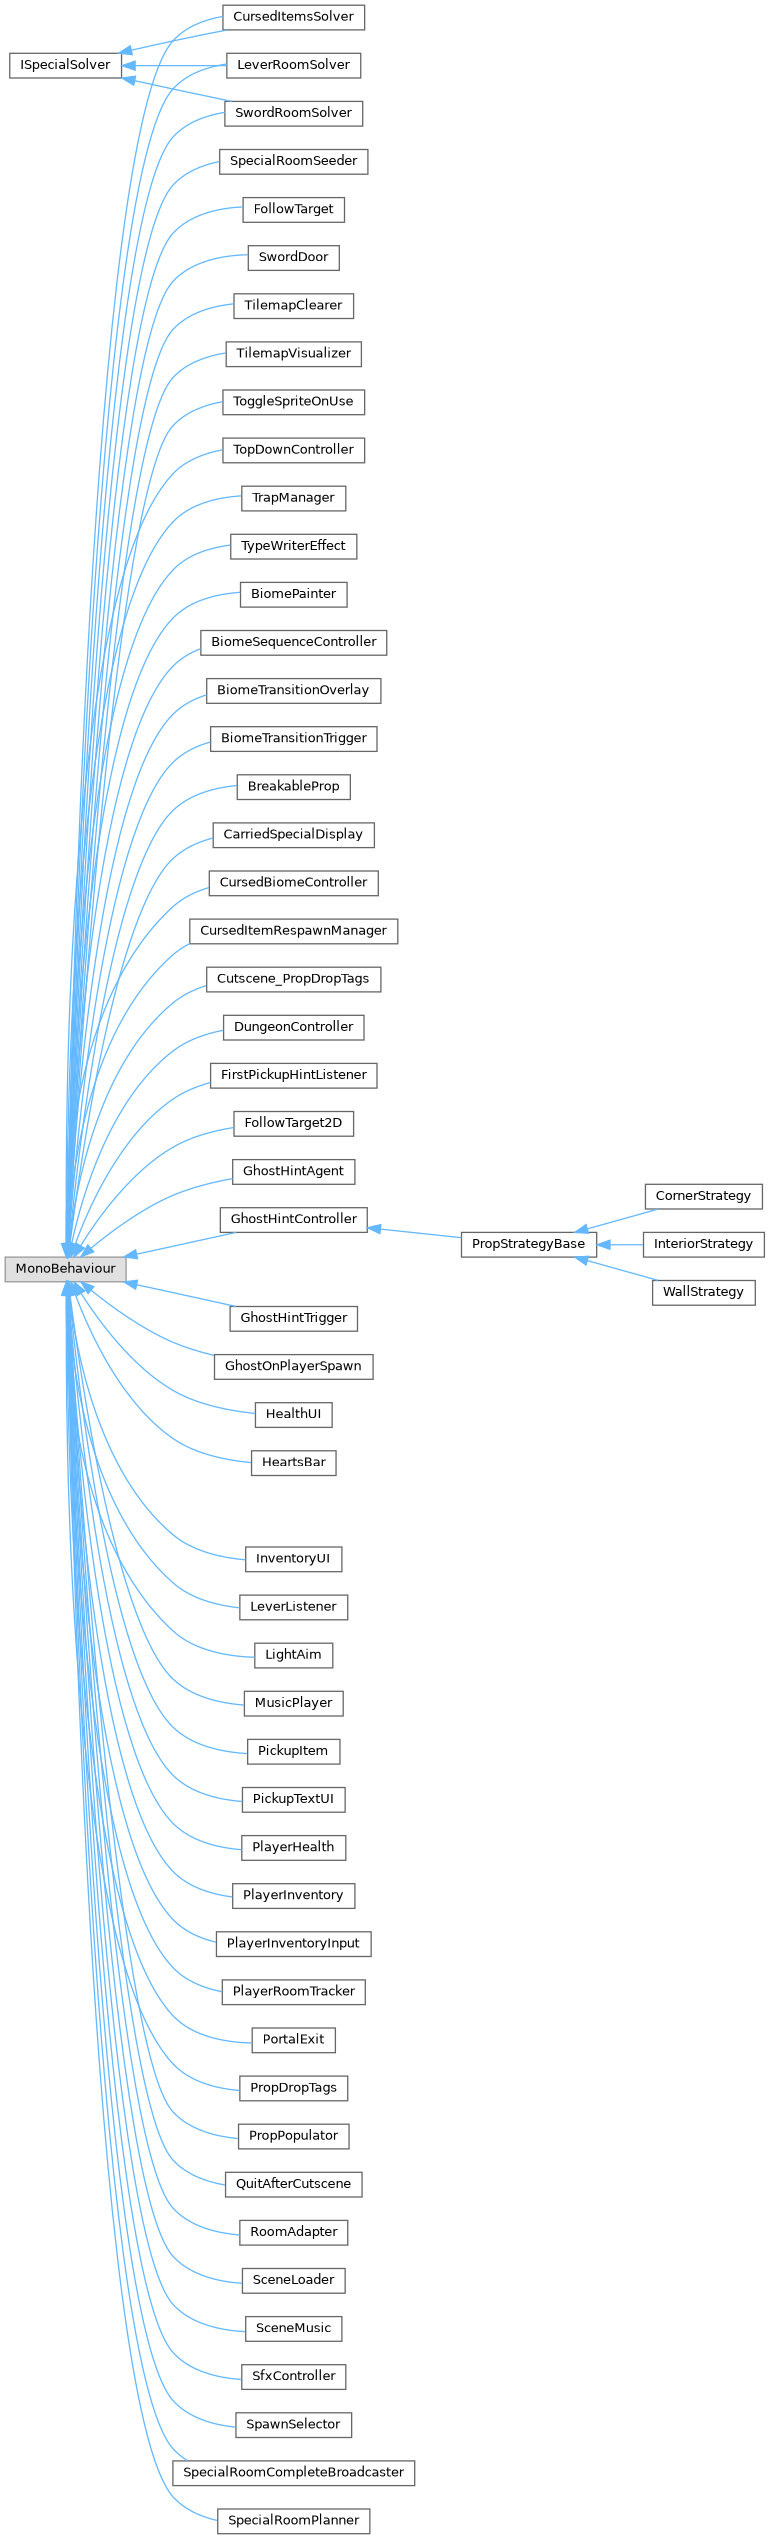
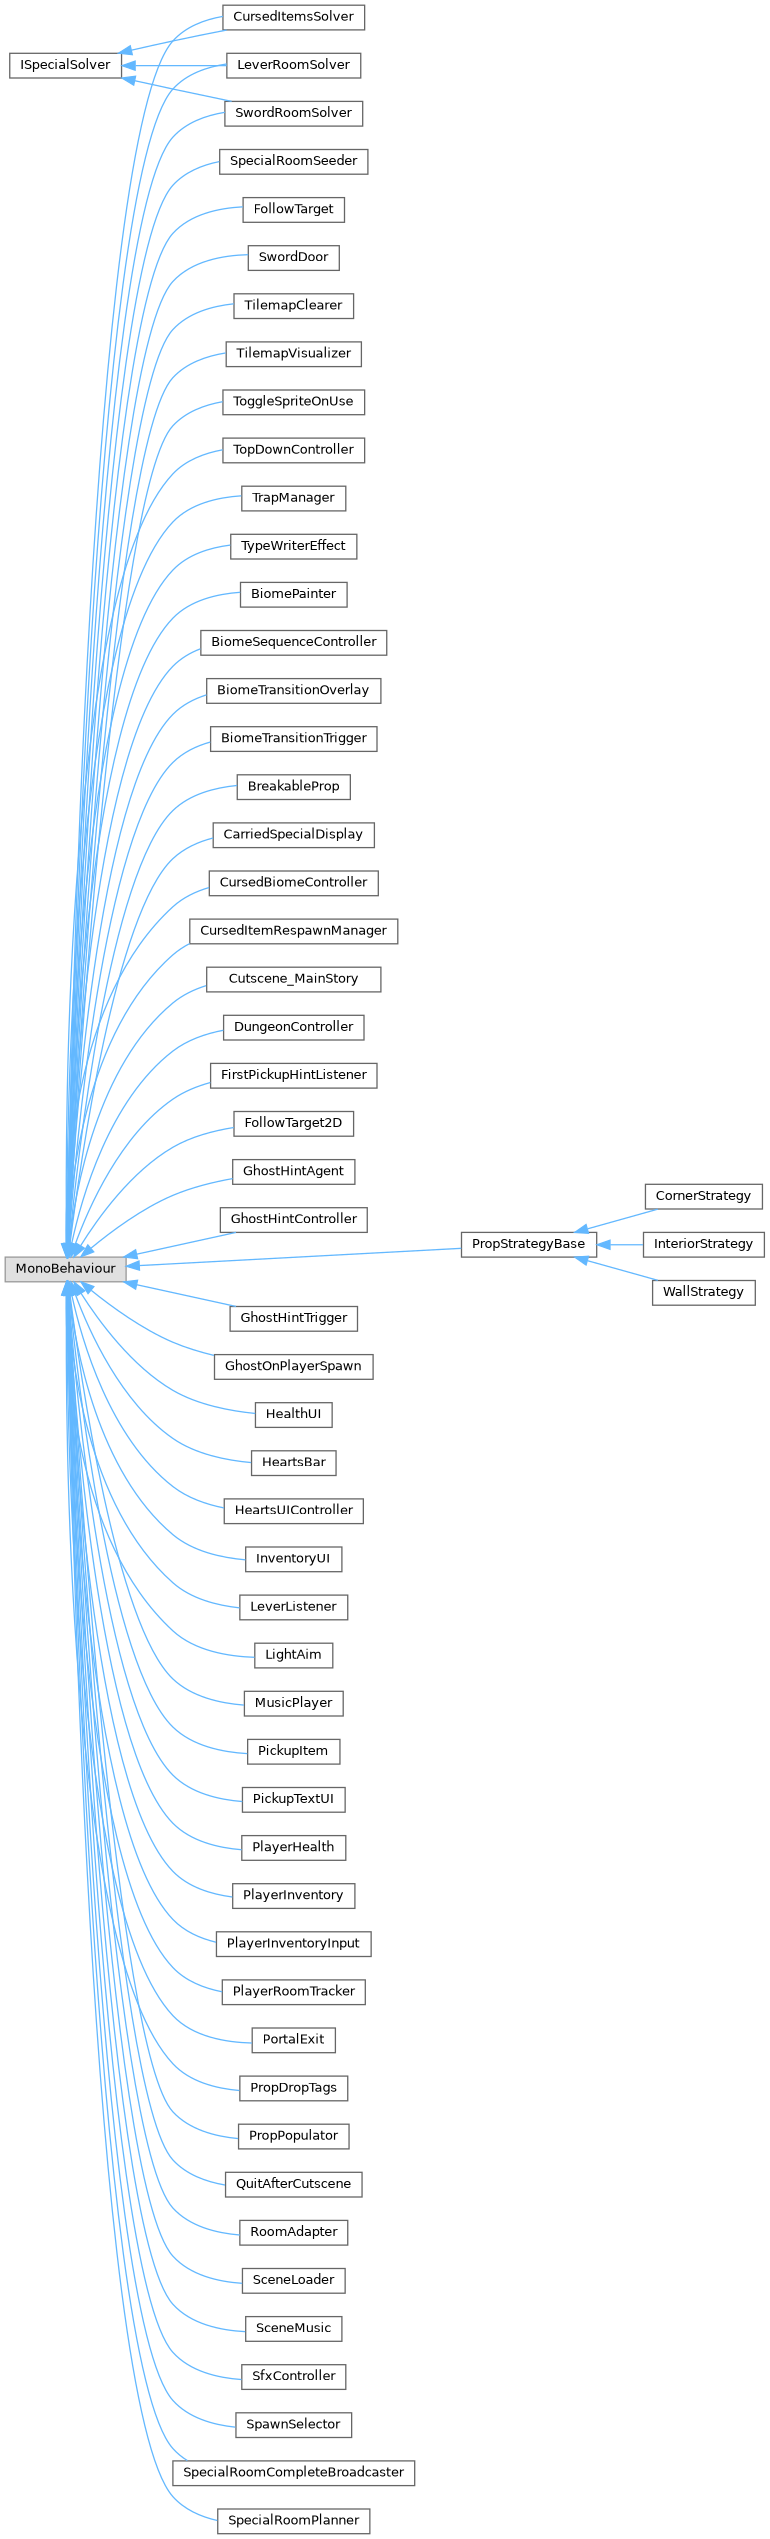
  digraph {
    rankdir=LR
    node [color=grey40 fillcolor=white fontname=Helvetica fontsize=10 shape=box style=filled]
    edge [color=steelblue1 dir=back fontname=Helvetica fontsize=10 labelfontname=Helvetica labelfontsize=10 style=solid]
    n1 [height=0.2 label=ISpecialSolver width=0.4]
    n2 [height=0.2 label=CursedItemsSolver width=0.4]
    n3 [height=0.2 label=LeverRoomSolver width=0.4]
    n4 [height=0.2 label=SwordRoomSolver width=0.4]
    n5 [color=grey60 fillcolor="#E0E0E0" height=0.2 label=MonoBehaviour width=0.4]
    n6 [height=0.2 label=BiomePainter width=0.4]
    n7 [height=0.2 label=BiomeSequenceController width=0.4]
    n8 [height=0.2 label=BiomeTransitionOverlay width=0.4]
    n9 [height=0.2 label=BiomeTransitionTrigger width=0.4]
    n10 [height=0.2 label=BreakableProp width=0.4]
    n11 [height=0.2 label=CarriedSpecialDisplay width=0.4]
    n12 [height=0.2 label=CursedBiomeController width=0.4]
    n13 [height=0.2 label=CursedItemRespawnManager width=0.4]
-   n14 [height=0.2 label=Cutscene_PropDropTags width=0.4]
+   n14 [height=0.2 label=Cutscene_MainStory width=0.4]
    n15 [height=0.2 label=DungeonController width=0.4]
    n16 [height=0.2 label=FirstPickupHintListener width=0.4]
    n17 [height=0.2 label=FollowTarget2D width=0.4]
    n18 [height=0.2 label=GhostHintAgent width=0.4]
    n19 [height=0.2 label=GhostHintController width=0.4]
    n20 [height=0.2 label=GhostHintTrigger width=0.4]
    n21 [height=0.2 label=GhostOnPlayerSpawn width=0.4]
    n22 [height=0.2 label=HealthUI width=0.4]
    n23 [height=0.2 label=HeartsBar width=0.4]
+   n24 [height=0.2 label=HeartsUIController width=0.4]
    n25 [height=0.2 label=InventoryUI width=0.4]
    n26 [height=0.2 label=LeverListener width=0.4]
    n27 [height=0.2 label=LightAim width=0.4]
    n28 [height=0.2 label=MusicPlayer width=0.4]
    n29 [height=0.2 label=PickupItem width=0.4]
    n30 [height=0.2 label=PickupTextUI width=0.4]
    n31 [height=0.2 label=PlayerHealth width=0.4]
    n32 [height=0.2 label=PlayerInventory width=0.4]
    n33 [height=0.2 label=PlayerInventoryInput width=0.4]
    n34 [height=0.2 label=PlayerRoomTracker width=0.4]
    n35 [height=0.2 label=PortalExit width=0.4]
    n36 [height=0.2 label=PropDropTags width=0.4]
    n37 [height=0.2 label=PropPopulator width=0.4]
    n38 [height=0.2 label=PropStrategyBase width=0.4]
    n39 [height=0.2 label=QuitAfterCutscene width=0.4]
    n40 [height=0.2 label=RoomAdapter width=0.4]
    n41 [height=0.2 label=SceneLoader width=0.4]
    n42 [height=0.2 label=SceneMusic width=0.4]
    n43 [height=0.2 label=SfxController width=0.4]
    n44 [height=0.2 label=SpawnSelector width=0.4]
    n45 [height=0.2 label=SpecialRoomCompleteBroadcaster width=0.4]
    n46 [height=0.2 label=SpecialRoomPlanner width=0.4]
    n47 [height=0.2 label=SpecialRoomSeeder width=0.4]
    n48 [height=0.2 label=FollowTarget width=0.4]
    n49 [height=0.2 label=SwordDoor width=0.4]
    n50 [height=0.2 label=TilemapClearer width=0.4]
    n51 [height=0.2 label=TilemapVisualizer width=0.4]
    n52 [height=0.2 label=ToggleSpriteOnUse width=0.4]
    n53 [height=0.2 label=TopDownController width=0.4]
    n54 [height=0.2 label=TrapManager width=0.4]
    n55 [height=0.2 label=TypeWriterEffect width=0.4]
    n56 [height=0.2 label=CornerStrategy width=0.4]
    n57 [height=0.2 label=InteriorStrategy width=0.4]
    n58 [height=0.2 label=WallStrategy width=0.4]
    n1 -> n2
    n1 -> n3
    n1 -> n4
    n5 -> n2
    n5 -> n3
    n5 -> n4
    n5 -> n6
    n5 -> n7
    n5 -> n8
    n5 -> n9
    n5 -> n10
    n5 -> n11
    n5 -> n12
    n5 -> n13
    n5 -> n14
    n5 -> n15
    n5 -> n16
    n5 -> n17
    n5 -> n18
    n5 -> n19
    n5 -> n20
    n5 -> n21
    n5 -> n22
    n5 -> n23
+   n5 -> n24
    n5 -> n25
    n5 -> n26
    n5 -> n27
    n5 -> n28
    n5 -> n29
    n5 -> n30
    n5 -> n31
    n5 -> n32
    n5 -> n33
    n5 -> n34
    n5 -> n35
    n5 -> n36
    n5 -> n37
-   n19 -> n38
+   n5 -> n38
    n5 -> n39
    n5 -> n40
    n5 -> n41
    n5 -> n42
    n5 -> n43
    n5 -> n44
    n5 -> n45
    n5 -> n46
    n5 -> n47
    n5 -> n48
    n5 -> n49
    n5 -> n50
    n5 -> n51
    n5 -> n52
    n5 -> n53
    n5 -> n54
    n5 -> n55
    n38 -> n56
    n38 -> n57
    n38 -> n58
  }
